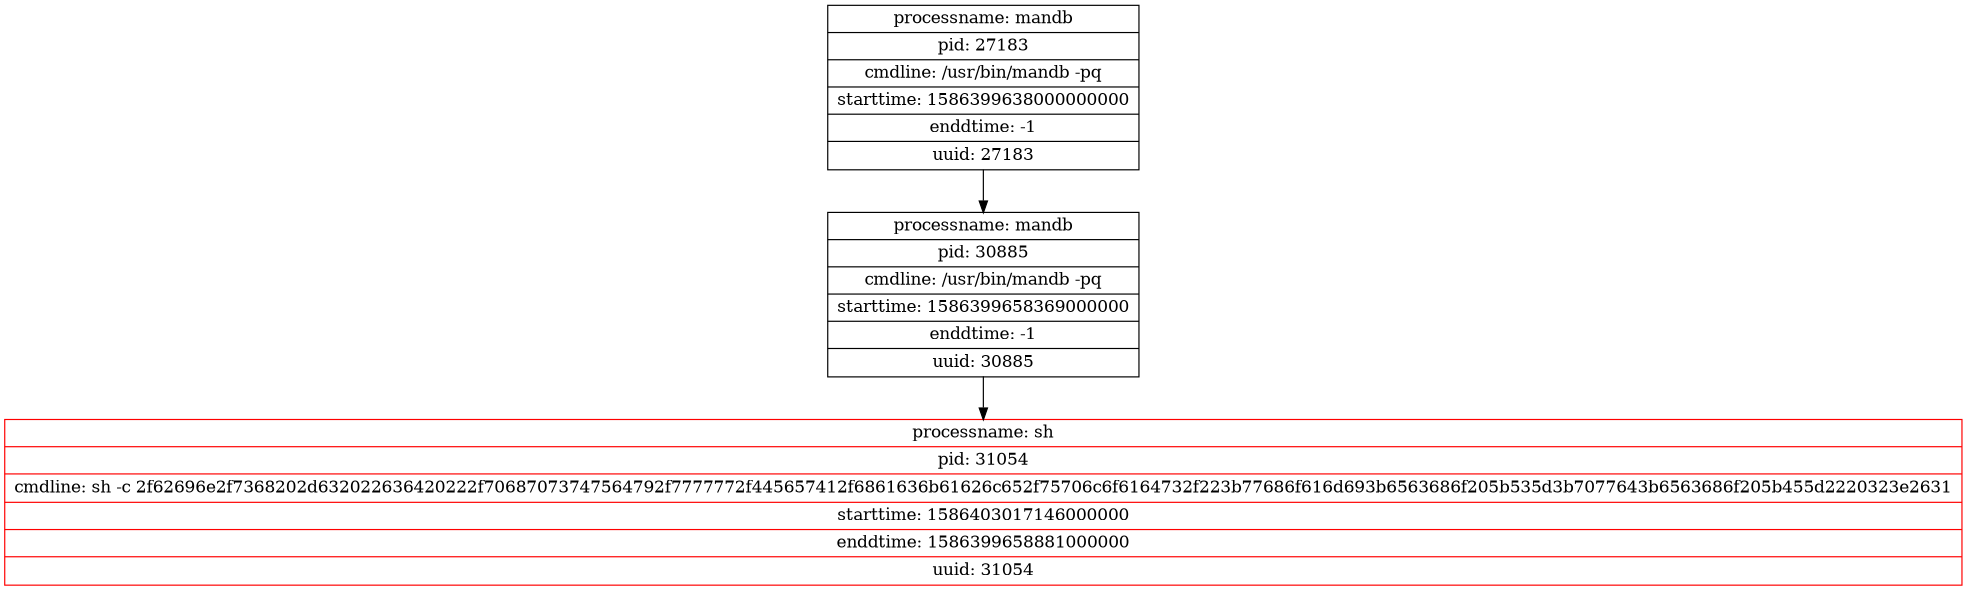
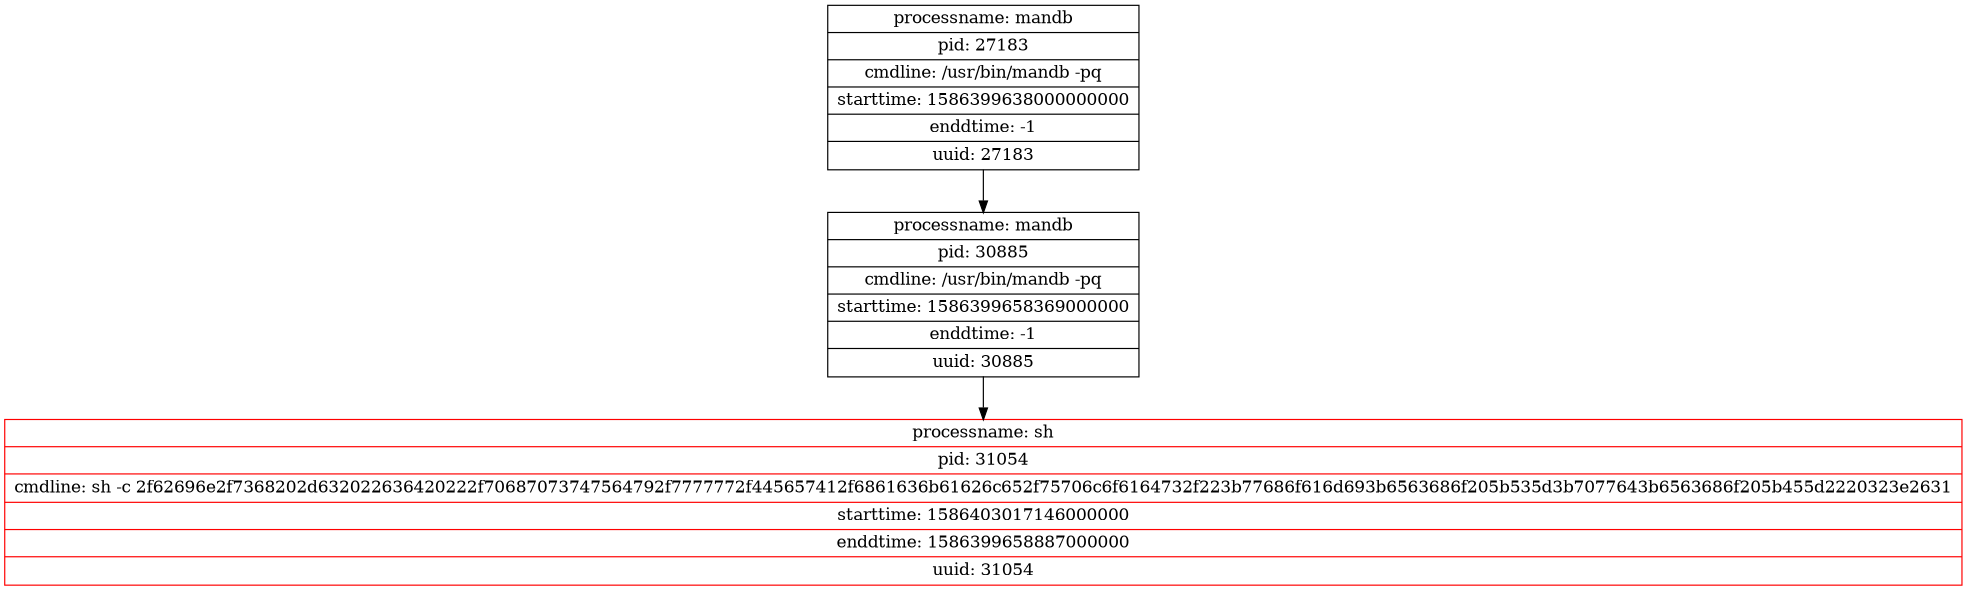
  digraph {
    node [shape=record]
-   n1 [color=red label="{<head>processname: sh | pid: 31054 | cmdline: sh -c 2f62696e2f7368202d632022636420222f70687073747564792f7777772f445657412f6861636b61626c652f75706c6f6164732f223b77686f616d693b6563686f205b535d3b7077643b6563686f205b455d2220323e2631 | starttime: 1586403017146000000 | enddtime: 1586399658881000000 | uuid: 31054}"]
+   n1 [color=red label="{<head>processname: sh | pid: 31054 | cmdline: sh -c 2f62696e2f7368202d632022636420222f70687073747564792f7777772f445657412f6861636b61626c652f75706c6f6164732f223b77686f616d693b6563686f205b535d3b7077643b6563686f205b455d2220323e2631 | starttime: 1586403017146000000 | enddtime: 1586399658887000000 | uuid: 31054}"]
    n2 [label="{<head>processname: mandb | pid: 30885 | cmdline: /usr/bin/mandb -pq | starttime: 1586399658369000000 | enddtime: -1 | uuid: 30885}"]
    n3 [label="{<head>processname: mandb | pid: 27183 | cmdline: /usr/bin/mandb -pq | starttime: 1586399638000000000 | enddtime: -1 | uuid: 27183}"]
    n2 -> n1
    n3 -> n2
  }
